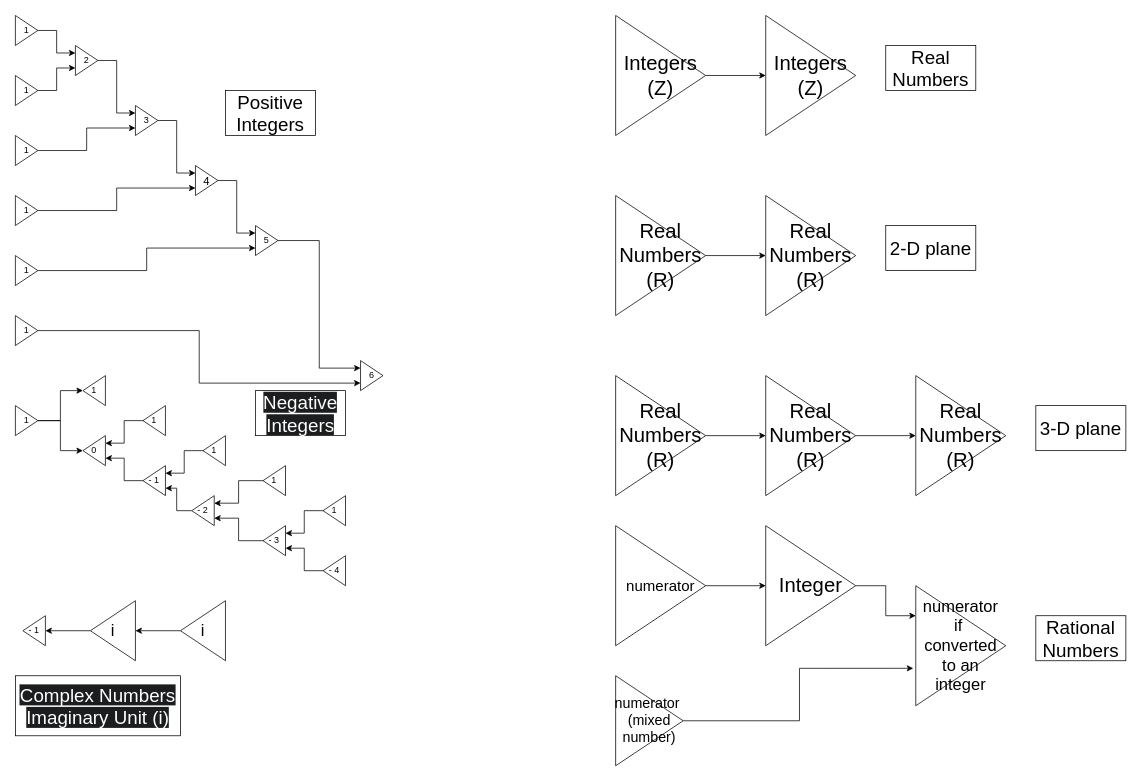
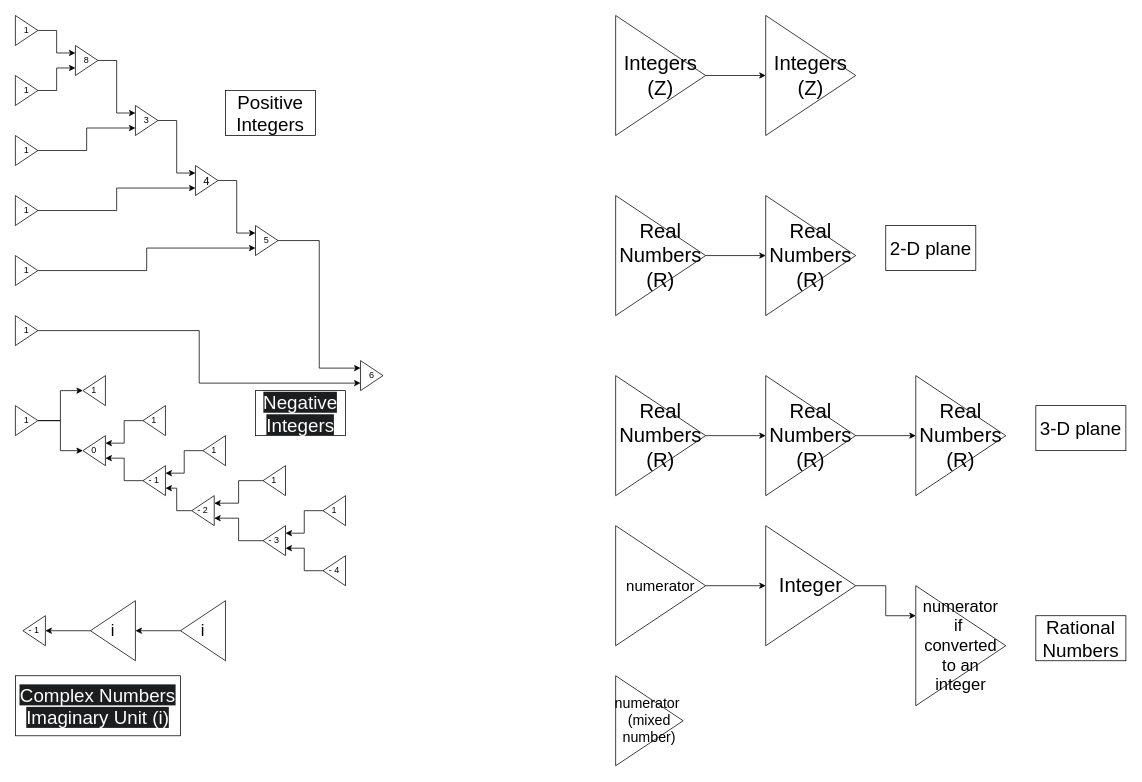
  <mxCell id="0" />
  <mxCell id="1" parent="0" />
  <mxCell id="2" style="edgeStyle=orthogonalEdgeStyle;rounded=0;orthogonalLoop=1;jettySize=auto;html=1;entryX=0;entryY=0.25;entryDx=0;entryDy=0;" edge="1" parent="1" source="3" target="15"><mxGeometry relative="1" as="geometry" /></mxCell>
  <mxCell id="3" value="1" style="triangle;whiteSpace=wrap;html=1;" vertex="1" parent="1"><mxGeometry x="20" y="20" width="30" height="40" as="geometry" /></mxCell>
  <mxCell id="4" style="edgeStyle=orthogonalEdgeStyle;rounded=0;orthogonalLoop=1;jettySize=auto;html=1;entryX=0;entryY=0.75;entryDx=0;entryDy=0;" edge="1" parent="1" source="5" target="15"><mxGeometry relative="1" as="geometry" /></mxCell>
  <mxCell id="5" value="1" style="triangle;whiteSpace=wrap;html=1;" vertex="1" parent="1"><mxGeometry x="20" y="100" width="30" height="40" as="geometry" /></mxCell>
  <mxCell id="6" style="edgeStyle=orthogonalEdgeStyle;rounded=0;orthogonalLoop=1;jettySize=auto;html=1;entryX=0;entryY=0.75;entryDx=0;entryDy=0;" edge="1" parent="1" source="7" target="17"><mxGeometry relative="1" as="geometry" /></mxCell>
  <mxCell id="7" value="1" style="triangle;whiteSpace=wrap;html=1;" vertex="1" parent="1"><mxGeometry x="20" y="180" width="30" height="40" as="geometry" /></mxCell>
  <mxCell id="8" style="edgeStyle=orthogonalEdgeStyle;rounded=0;orthogonalLoop=1;jettySize=auto;html=1;entryX=0;entryY=0.75;entryDx=0;entryDy=0;" edge="1" parent="1" source="9" target="19"><mxGeometry relative="1" as="geometry" /></mxCell>
  <mxCell id="9" value="1" style="triangle;whiteSpace=wrap;html=1;" vertex="1" parent="1"><mxGeometry x="20" y="260" width="30" height="40" as="geometry" /></mxCell>
  <mxCell id="10" style="edgeStyle=orthogonalEdgeStyle;rounded=0;orthogonalLoop=1;jettySize=auto;html=1;entryX=0;entryY=0.75;entryDx=0;entryDy=0;" edge="1" parent="1" source="11" target="21"><mxGeometry relative="1" as="geometry" /></mxCell>
  <mxCell id="11" value="1" style="triangle;whiteSpace=wrap;html=1;" vertex="1" parent="1"><mxGeometry x="20" y="340" width="30" height="40" as="geometry" /></mxCell>
  <mxCell id="12" style="edgeStyle=orthogonalEdgeStyle;rounded=0;orthogonalLoop=1;jettySize=auto;html=1;entryX=0;entryY=0.75;entryDx=0;entryDy=0;" edge="1" parent="1" source="13" target="22"><mxGeometry relative="1" as="geometry" /></mxCell>
  <mxCell id="13" value="1" style="triangle;whiteSpace=wrap;html=1;" vertex="1" parent="1"><mxGeometry x="20" y="420" width="30" height="40" as="geometry" /></mxCell>
  <mxCell id="14" style="edgeStyle=orthogonalEdgeStyle;rounded=0;orthogonalLoop=1;jettySize=auto;html=1;entryX=0;entryY=0.25;entryDx=0;entryDy=0;" edge="1" parent="1" source="15" target="17"><mxGeometry relative="1" as="geometry" /></mxCell>
- <mxCell id="15" value="2" style="triangle;whiteSpace=wrap;html=1;" vertex="1" parent="1"><mxGeometry x="100" y="60" width="30" height="40" as="geometry" /></mxCell>
+ <mxCell id="15" value="8" style="triangle;whiteSpace=wrap;html=1;" vertex="1" parent="1"><mxGeometry x="100" y="60" width="30" height="40" as="geometry" /></mxCell>
  <mxCell id="16" style="edgeStyle=orthogonalEdgeStyle;rounded=0;orthogonalLoop=1;jettySize=auto;html=1;entryX=0;entryY=0.25;entryDx=0;entryDy=0;" edge="1" parent="1" source="17" target="19"><mxGeometry relative="1" as="geometry" /></mxCell>
  <mxCell id="17" value="3" style="triangle;whiteSpace=wrap;html=1;" vertex="1" parent="1"><mxGeometry x="180" y="140" width="30" height="40" as="geometry" /></mxCell>
  <mxCell id="18" style="edgeStyle=orthogonalEdgeStyle;rounded=0;orthogonalLoop=1;jettySize=auto;html=1;entryX=0;entryY=0.25;entryDx=0;entryDy=0;" edge="1" parent="1" source="19" target="21"><mxGeometry relative="1" as="geometry" /></mxCell>
  <mxCell id="19" value="4" style="triangle;whiteSpace=wrap;html=1;fontSize=15;" vertex="1" parent="1"><mxGeometry x="260" y="220" width="30" height="40" as="geometry" /></mxCell>
  <mxCell id="20" style="edgeStyle=orthogonalEdgeStyle;rounded=0;orthogonalLoop=1;jettySize=auto;html=1;entryX=0;entryY=0.25;entryDx=0;entryDy=0;" edge="1" parent="1" source="21" target="22"><mxGeometry relative="1" as="geometry" /></mxCell>
  <mxCell id="21" value="5" style="triangle;whiteSpace=wrap;html=1;" vertex="1" parent="1"><mxGeometry x="340" y="300" width="30" height="40" as="geometry" /></mxCell>
  <mxCell id="22" value="6" style="triangle;whiteSpace=wrap;html=1;" vertex="1" parent="1"><mxGeometry x="480" y="480" width="30" height="40" as="geometry" /></mxCell>
  <mxCell id="23" value="&lt;font style=&quot;font-size: 25px;&quot;&gt;Positive Integers&lt;/font&gt;" style="whiteSpace=wrap;html=1;" vertex="1" parent="1"><mxGeometry x="300" y="120" width="120" height="60" as="geometry" /></mxCell>
  <mxCell id="24" style="edgeStyle=orthogonalEdgeStyle;rounded=0;orthogonalLoop=1;jettySize=auto;html=1;entryX=1;entryY=0.5;entryDx=0;entryDy=0;" edge="1" parent="1" source="26" target="28"><mxGeometry relative="1" as="geometry" /></mxCell>
  <mxCell id="25" style="edgeStyle=orthogonalEdgeStyle;rounded=0;orthogonalLoop=1;jettySize=auto;html=1;entryX=1;entryY=0.5;entryDx=0;entryDy=0;" edge="1" parent="1" source="26" target="27"><mxGeometry relative="1" as="geometry" /></mxCell>
  <mxCell id="26" value="1" style="triangle;whiteSpace=wrap;html=1;" vertex="1" parent="1"><mxGeometry x="20" y="540" width="30" height="40" as="geometry" /></mxCell>
  <mxCell id="27" value="0" style="triangle;whiteSpace=wrap;html=1;direction=west;" vertex="1" parent="1"><mxGeometry x="110" y="580" width="30" height="40" as="geometry" /></mxCell>
  <mxCell id="28" value="1" style="triangle;whiteSpace=wrap;html=1;direction=west;" vertex="1" parent="1"><mxGeometry x="110" y="500" width="30" height="40" as="geometry" /></mxCell>
  <mxCell id="29" style="edgeStyle=orthogonalEdgeStyle;rounded=0;orthogonalLoop=1;jettySize=auto;html=1;entryX=0;entryY=0.75;entryDx=0;entryDy=0;" edge="1" parent="1" source="30" target="27"><mxGeometry relative="1" as="geometry" /></mxCell>
  <mxCell id="30" value="1" style="triangle;whiteSpace=wrap;html=1;direction=west;" vertex="1" parent="1"><mxGeometry x="190" y="540" width="30" height="40" as="geometry" /></mxCell>
  <mxCell id="31" style="edgeStyle=orthogonalEdgeStyle;rounded=0;orthogonalLoop=1;jettySize=auto;html=1;entryX=0;entryY=0.25;entryDx=0;entryDy=0;" edge="1" parent="1" source="32" target="27"><mxGeometry relative="1" as="geometry" /></mxCell>
  <mxCell id="32" value="- 1" style="triangle;whiteSpace=wrap;html=1;direction=west;" vertex="1" parent="1"><mxGeometry x="190" y="620" width="30" height="40" as="geometry" /></mxCell>
  <mxCell id="33" style="edgeStyle=orthogonalEdgeStyle;rounded=0;orthogonalLoop=1;jettySize=auto;html=1;entryX=0;entryY=0.75;entryDx=0;entryDy=0;" edge="1" parent="1" source="34" target="32"><mxGeometry relative="1" as="geometry" /></mxCell>
  <mxCell id="34" value="1" style="triangle;whiteSpace=wrap;html=1;direction=west;" vertex="1" parent="1"><mxGeometry x="270" y="580" width="30" height="40" as="geometry" /></mxCell>
  <mxCell id="35" style="edgeStyle=orthogonalEdgeStyle;rounded=0;orthogonalLoop=1;jettySize=auto;html=1;entryX=0;entryY=0.25;entryDx=0;entryDy=0;" edge="1" parent="1" source="36" target="32"><mxGeometry relative="1" as="geometry" /></mxCell>
  <mxCell id="36" value="- 2" style="triangle;whiteSpace=wrap;html=1;direction=west;" vertex="1" parent="1"><mxGeometry x="255" y="660" width="30" height="40" as="geometry" /></mxCell>
  <mxCell id="37" style="edgeStyle=orthogonalEdgeStyle;rounded=0;orthogonalLoop=1;jettySize=auto;html=1;entryX=0;entryY=0.75;entryDx=0;entryDy=0;" edge="1" parent="1" source="38" target="36"><mxGeometry relative="1" as="geometry" /></mxCell>
  <mxCell id="38" value="1" style="triangle;whiteSpace=wrap;html=1;direction=west;" vertex="1" parent="1"><mxGeometry x="350" y="620" width="30" height="40" as="geometry" /></mxCell>
  <mxCell id="39" style="edgeStyle=orthogonalEdgeStyle;rounded=0;orthogonalLoop=1;jettySize=auto;html=1;entryX=0;entryY=0.25;entryDx=0;entryDy=0;" edge="1" parent="1" source="40" target="36"><mxGeometry relative="1" as="geometry" /></mxCell>
  <mxCell id="40" value="- 3" style="triangle;whiteSpace=wrap;html=1;direction=west;" vertex="1" parent="1"><mxGeometry x="350" y="700" width="30" height="40" as="geometry" /></mxCell>
  <mxCell id="41" style="edgeStyle=orthogonalEdgeStyle;rounded=0;orthogonalLoop=1;jettySize=auto;html=1;entryX=0;entryY=0.75;entryDx=0;entryDy=0;" edge="1" parent="1" source="42" target="40"><mxGeometry relative="1" as="geometry" /></mxCell>
  <mxCell id="42" value="1" style="triangle;whiteSpace=wrap;html=1;direction=west;" vertex="1" parent="1"><mxGeometry x="430" y="660" width="30" height="40" as="geometry" /></mxCell>
  <mxCell id="43" style="edgeStyle=orthogonalEdgeStyle;rounded=0;orthogonalLoop=1;jettySize=auto;html=1;entryX=0;entryY=0.25;entryDx=0;entryDy=0;" edge="1" parent="1" source="44" target="40"><mxGeometry relative="1" as="geometry" /></mxCell>
  <mxCell id="44" value="- 4" style="triangle;whiteSpace=wrap;html=1;direction=west;" vertex="1" parent="1"><mxGeometry x="430" y="740" width="30" height="40" as="geometry" /></mxCell>
  <mxCell id="45" value="&lt;br&gt;&lt;span style=&quot;color: rgb(255, 255, 255); font-family: Helvetica; font-size: 25px; font-style: normal; font-variant-ligatures: normal; font-variant-caps: normal; font-weight: 400; letter-spacing: normal; orphans: 2; text-align: center; text-indent: 0px; text-transform: none; widows: 2; word-spacing: 0px; -webkit-text-stroke-width: 0px; white-space: normal; background-color: rgb(27, 29, 30); text-decoration-thickness: initial; text-decoration-style: initial; text-decoration-color: initial; display: inline !important; float: none;&quot;&gt;Negative Integers&lt;/span&gt;&lt;div&gt;&lt;br/&gt;&lt;/div&gt;" style="whiteSpace=wrap;html=1;" vertex="1" parent="1"><mxGeometry x="340" y="520" width="120" height="60" as="geometry" /></mxCell>
  <mxCell id="46" value="- 1" style="triangle;whiteSpace=wrap;html=1;direction=west;" vertex="1" parent="1"><mxGeometry x="30" y="820" width="30" height="40" as="geometry" /></mxCell>
  <mxCell id="47" style="edgeStyle=orthogonalEdgeStyle;rounded=0;orthogonalLoop=1;jettySize=auto;html=1;entryX=0;entryY=0.5;entryDx=0;entryDy=0;" edge="1" parent="1" source="48" target="46"><mxGeometry relative="1" as="geometry" /></mxCell>
  <mxCell id="48" value="&lt;font style=&quot;font-size: 22px;&quot;&gt;i&lt;/font&gt;" style="triangle;whiteSpace=wrap;html=1;direction=west;" vertex="1" parent="1"><mxGeometry x="120" y="800" width="60" height="80" as="geometry" /></mxCell>
  <mxCell id="49" style="edgeStyle=orthogonalEdgeStyle;rounded=0;orthogonalLoop=1;jettySize=auto;html=1;" edge="1" parent="1" source="50" target="48"><mxGeometry relative="1" as="geometry" /></mxCell>
  <mxCell id="50" value="&lt;font style=&quot;font-size: 22px;&quot;&gt;i&lt;/font&gt;" style="triangle;whiteSpace=wrap;html=1;direction=west;" vertex="1" parent="1"><mxGeometry x="240" y="800" width="60" height="80" as="geometry" /></mxCell>
  <mxCell id="51" value="&lt;span style=&quot;font-size: 25px; float: none; display: inline !important; color: rgb(255, 255, 255); background-color: rgb(27, 29, 30);&quot;&gt;Complex Numbers&lt;/span&gt;&lt;div&gt;&lt;span style=&quot;font-size: 25px; float: none; display: inline !important; color: rgb(255, 255, 255); background-color: rgb(27, 29, 30);&quot;&gt;Imaginary Unit (i)&lt;/span&gt;&lt;/div&gt;" style="whiteSpace=wrap;html=1;" vertex="1" parent="1"><mxGeometry x="20" y="900" width="220" height="80" as="geometry" /></mxCell>
  <mxCell id="52" value="" style="edgeStyle=orthogonalEdgeStyle;rounded=0;orthogonalLoop=1;jettySize=auto;html=1;" edge="1" parent="1" source="53" target="54"><mxGeometry relative="1" as="geometry" /></mxCell>
  <mxCell id="53" value="&lt;font style=&quot;font-size: 27px;&quot;&gt;Integers (Z)&lt;/font&gt;" style="triangle;whiteSpace=wrap;html=1;" vertex="1" parent="1"><mxGeometry x="820" y="20" width="120" height="160" as="geometry" /></mxCell>
  <mxCell id="54" value="&lt;font style=&quot;font-size: 27px;&quot;&gt;Integers (Z)&lt;/font&gt;" style="triangle;whiteSpace=wrap;html=1;" vertex="1" parent="1"><mxGeometry x="1020" y="20" width="120" height="160" as="geometry" /></mxCell>
- <mxCell id="55" value="&lt;font style=&quot;font-size: 25px;&quot;&gt;Real Numbers&lt;/font&gt;" style="whiteSpace=wrap;html=1;" vertex="1" parent="1"><mxGeometry x="1180" y="60" width="120" height="60" as="geometry" /></mxCell>
  <mxCell id="56" style="edgeStyle=orthogonalEdgeStyle;rounded=0;orthogonalLoop=1;jettySize=auto;html=1;entryX=0;entryY=0.5;entryDx=0;entryDy=0;" edge="1" parent="1" source="57" target="58"><mxGeometry relative="1" as="geometry" /></mxCell>
  <mxCell id="57" value="&lt;font style=&quot;font-size: 27px;&quot;&gt;Real Numbers (R)&lt;/font&gt;" style="triangle;whiteSpace=wrap;html=1;" vertex="1" parent="1"><mxGeometry x="820" y="260" width="120" height="160" as="geometry" /></mxCell>
  <mxCell id="58" value="&lt;font style=&quot;font-size: 27px;&quot;&gt;Real Numbers (R)&lt;/font&gt;" style="triangle;whiteSpace=wrap;html=1;" vertex="1" parent="1"><mxGeometry x="1020" y="260" width="120" height="160" as="geometry" /></mxCell>
  <mxCell id="59" value="&lt;font style=&quot;font-size: 25px;&quot;&gt;2-D plane&lt;/font&gt;" style="whiteSpace=wrap;html=1;" vertex="1" parent="1"><mxGeometry x="1180" y="300" width="120" height="60" as="geometry" /></mxCell>
  <mxCell id="60" style="edgeStyle=orthogonalEdgeStyle;rounded=0;orthogonalLoop=1;jettySize=auto;html=1;entryX=0;entryY=0.5;entryDx=0;entryDy=0;" edge="1" parent="1" source="61" target="63"><mxGeometry relative="1" as="geometry" /></mxCell>
  <mxCell id="61" value="&lt;font style=&quot;font-size: 27px;&quot;&gt;Real Numbers (R)&lt;/font&gt;" style="triangle;whiteSpace=wrap;html=1;" vertex="1" parent="1"><mxGeometry x="820" y="500" width="120" height="160" as="geometry" /></mxCell>
  <mxCell id="62" style="edgeStyle=orthogonalEdgeStyle;rounded=0;orthogonalLoop=1;jettySize=auto;html=1;entryX=0;entryY=0.5;entryDx=0;entryDy=0;" edge="1" parent="1" source="63" target="65"><mxGeometry relative="1" as="geometry" /></mxCell>
  <mxCell id="63" value="&lt;font style=&quot;font-size: 27px;&quot;&gt;Real Numbers (R)&lt;/font&gt;" style="triangle;whiteSpace=wrap;html=1;" vertex="1" parent="1"><mxGeometry x="1020" y="500" width="120" height="160" as="geometry" /></mxCell>
  <mxCell id="64" value="&lt;font style=&quot;font-size: 25px;&quot;&gt;3-D plane&lt;/font&gt;" style="whiteSpace=wrap;html=1;" vertex="1" parent="1"><mxGeometry x="1380" y="540" width="120" height="60" as="geometry" /></mxCell>
  <mxCell id="65" value="&lt;font style=&quot;font-size: 27px;&quot;&gt;Real Numbers (R)&lt;/font&gt;" style="triangle;whiteSpace=wrap;html=1;" vertex="1" parent="1"><mxGeometry x="1220" y="500" width="120" height="160" as="geometry" /></mxCell>
  <mxCell id="66" style="edgeStyle=orthogonalEdgeStyle;rounded=0;orthogonalLoop=1;jettySize=auto;html=1;" edge="1" parent="1" source="67" target="69"><mxGeometry relative="1" as="geometry" /></mxCell>
  <mxCell id="67" value="&lt;font style=&quot;font-size: 20px;&quot;&gt;numerator&lt;/font&gt;" style="triangle;whiteSpace=wrap;html=1;" vertex="1" parent="1"><mxGeometry x="820" y="700" width="120" height="160" as="geometry" /></mxCell>
  <mxCell id="68" style="edgeStyle=orthogonalEdgeStyle;rounded=0;orthogonalLoop=1;jettySize=auto;html=1;entryX=0;entryY=0.25;entryDx=0;entryDy=0;" edge="1" parent="1" source="69" target="72"><mxGeometry relative="1" as="geometry" /></mxCell>
  <mxCell id="69" value="&lt;font style=&quot;font-size: 27px;&quot;&gt;Integer&lt;/font&gt;" style="triangle;whiteSpace=wrap;html=1;" vertex="1" parent="1"><mxGeometry x="1020" y="700" width="120" height="160" as="geometry" /></mxCell>
  <mxCell id="70" value="&lt;font style=&quot;font-size: 25px;&quot;&gt;Rational Numbers&lt;/font&gt;" style="whiteSpace=wrap;html=1;" vertex="1" parent="1"><mxGeometry x="1380" y="820" width="120" height="60" as="geometry" /></mxCell>
  <mxCell id="71" value="&lt;font style=&quot;font-size: 19px;&quot;&gt;numerator&amp;nbsp; (mixed number)&lt;/font&gt;" style="triangle;whiteSpace=wrap;html=1;" vertex="1" parent="1"><mxGeometry x="820" y="900" width="90" height="120" as="geometry" /></mxCell>
  <mxCell id="72" value="&lt;font style=&quot;font-size: 22px;&quot;&gt;numerator if&amp;nbsp; converted to an integer&lt;/font&gt;" style="triangle;whiteSpace=wrap;html=1;" vertex="1" parent="1"><mxGeometry x="1220" y="780" width="120" height="160" as="geometry" /></mxCell>
- <mxCell id="73" style="edgeStyle=orthogonalEdgeStyle;rounded=0;orthogonalLoop=1;jettySize=auto;html=1;entryX=-0.028;entryY=0.688;entryDx=0;entryDy=0;entryPerimeter=0;" edge="1" parent="1" source="71" target="72"><mxGeometry relative="1" as="geometry" /></mxCell>
